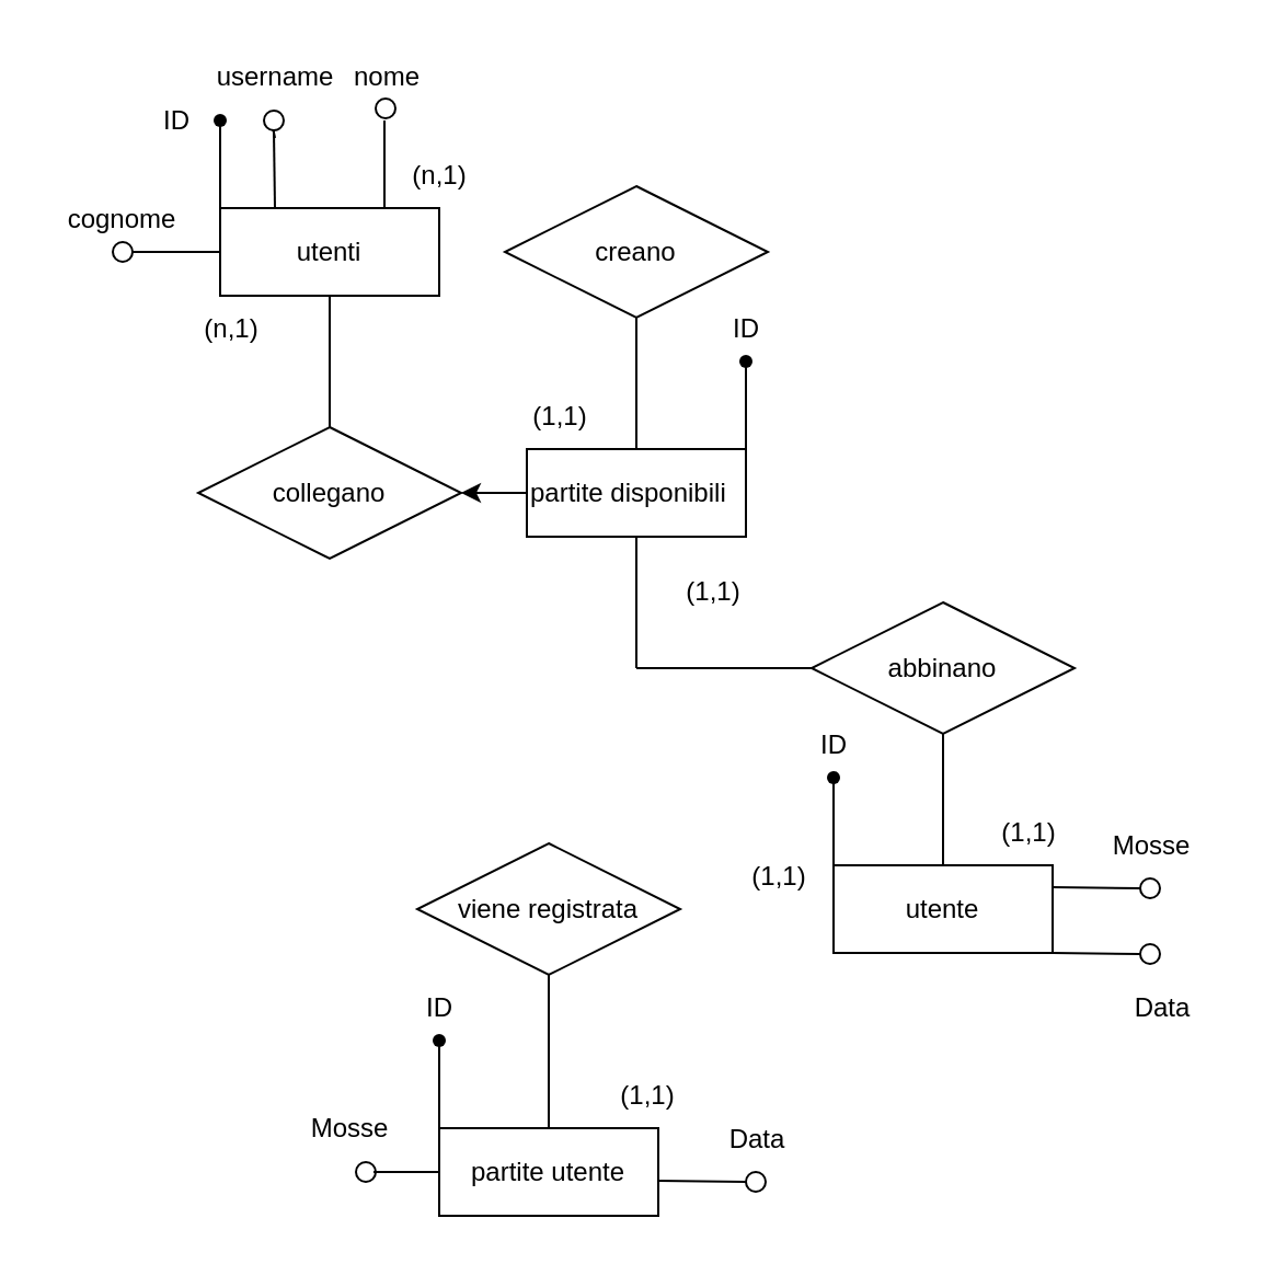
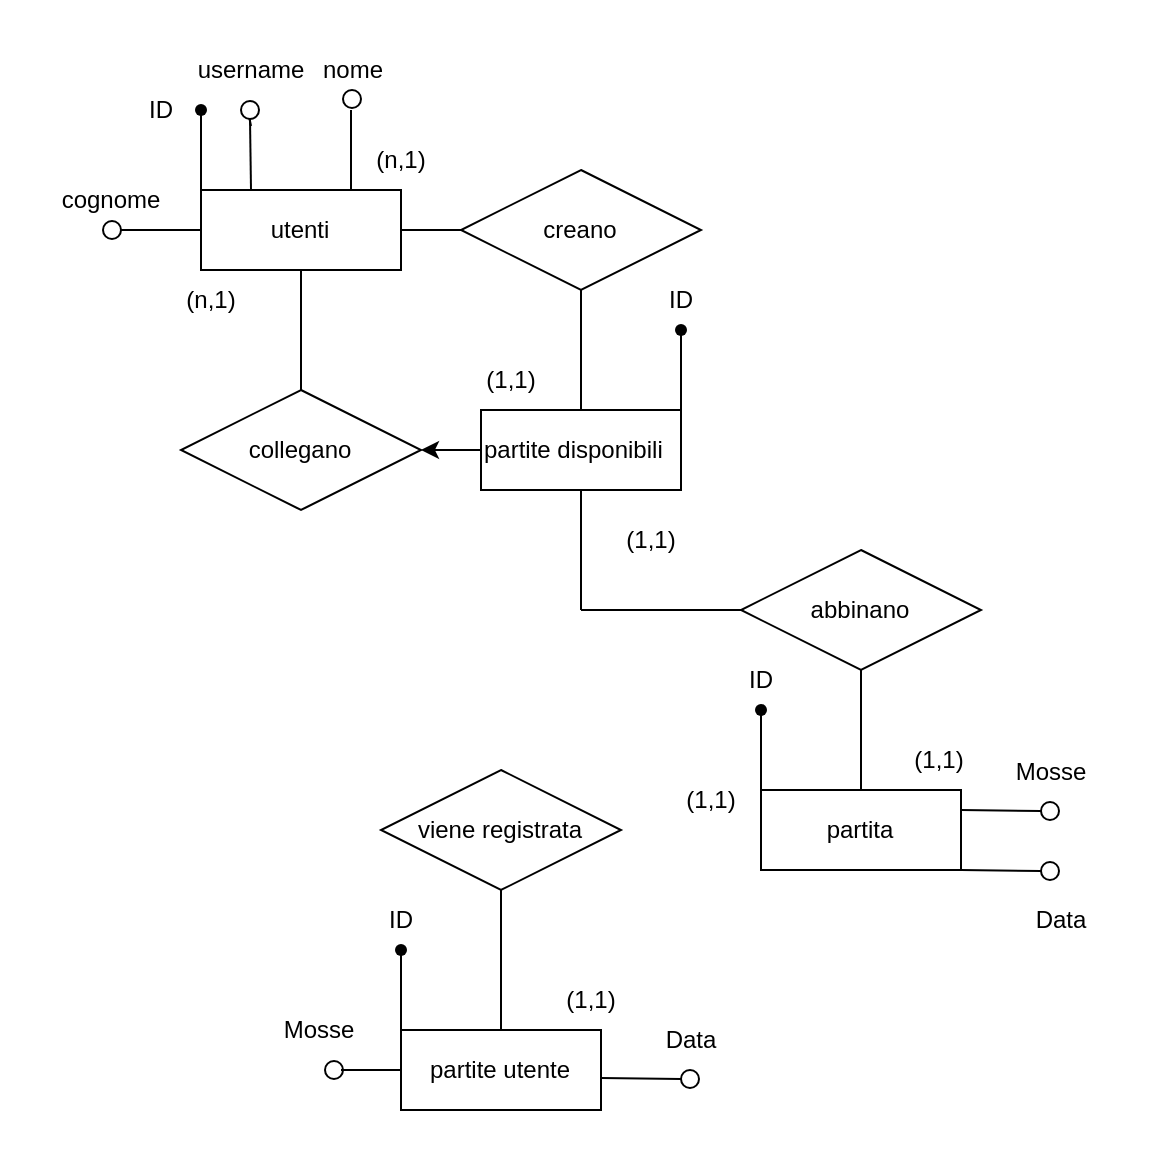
  <mxCell id="0" />
  <mxCell id="1" parent="0" />
  <mxCell id="2" value="creano" style="shape=rhombus;perimeter=rhombusPerimeter;whiteSpace=wrap;html=1;align=center;" vertex="1" parent="1"><mxGeometry x="230" y="84.5" width="120" height="60" as="geometry" /></mxCell>
  <mxCell id="3" value="" style="endArrow=none;html=1;rounded=0;" edge="1" parent="1"><mxGeometry relative="1" as="geometry"><mxPoint x="430" y="334.5" as="sourcePoint" /><mxPoint x="430" y="404.5" as="targetPoint" /></mxGeometry></mxCell>
- <mxCell id="4" value="utente" style="whiteSpace=wrap;html=1;align=center;" vertex="1" parent="1"><mxGeometry x="380" y="394.5" width="100" height="40" as="geometry" /></mxCell>
+ <mxCell id="4" value="partita" style="whiteSpace=wrap;html=1;align=center;" vertex="1" parent="1"><mxGeometry x="380" y="394.5" width="100" height="40" as="geometry" /></mxCell>
  <mxCell id="5" value="partite utente" style="whiteSpace=wrap;html=1;align=center;" vertex="1" parent="1"><mxGeometry x="200" y="514.5" width="100" height="40" as="geometry" /></mxCell>
  <mxCell id="6" value="partite disponibili&amp;nbsp;&amp;nbsp;" style="whiteSpace=wrap;html=1;align=center;" vertex="1" parent="1"><mxGeometry x="240" y="204.5" width="100" height="40" as="geometry" /></mxCell>
  <mxCell id="7" value="utenti" style="whiteSpace=wrap;html=1;align=center;" vertex="1" parent="1"><mxGeometry x="100" y="94.5" width="100" height="40" as="geometry" /></mxCell>
+ <mxCell id="8" value="" style="endArrow=none;html=1;rounded=0;entryX=1;entryY=0.5;entryDx=0;entryDy=0;exitX=0;exitY=0.5;exitDx=0;exitDy=0;" edge="1" parent="1" source="2" target="7"><mxGeometry relative="1" as="geometry"><mxPoint x="270" y="14.5" as="sourcePoint" /><mxPoint x="230" y="14.5" as="targetPoint" /><Array as="points"><mxPoint x="230" y="114.5" /></Array></mxGeometry></mxCell>
  <mxCell id="9" value="viene registrata" style="shape=rhombus;perimeter=rhombusPerimeter;whiteSpace=wrap;html=1;align=center;" vertex="1" parent="1"><mxGeometry x="190" y="384.5" width="120" height="60" as="geometry" /></mxCell>
  <mxCell id="10" value="abbinano" style="shape=rhombus;perimeter=rhombusPerimeter;whiteSpace=wrap;html=1;align=center;" vertex="1" parent="1"><mxGeometry x="370" y="274.5" width="120" height="60" as="geometry" /></mxCell>
  <mxCell id="11" value="" style="endArrow=none;html=1;rounded=0;fontFamily=Helvetica;fontSize=12;fontColor=default;entryX=0.5;entryY=1;entryDx=0;entryDy=0;" edge="1" parent="1"><mxGeometry width="50" height="50" relative="1" as="geometry"><mxPoint x="110" y="464.5" as="sourcePoint" /><mxPoint x="110" y="464.5" as="targetPoint" /></mxGeometry></mxCell>
  <mxCell id="12" value="" style="endArrow=none;html=1;rounded=0;exitX=0.5;exitY=1;exitDx=0;exitDy=0;entryX=0.5;entryY=0;entryDx=0;entryDy=0;" edge="1" parent="1" source="2" target="6"><mxGeometry width="50" height="50" relative="1" as="geometry"><mxPoint x="420" y="344.5" as="sourcePoint" /><mxPoint x="470" y="294.5" as="targetPoint" /></mxGeometry></mxCell>
  <mxCell id="13" value="" style="endArrow=none;html=1;rounded=0;exitX=0.5;exitY=0;exitDx=0;exitDy=0;entryX=0.5;entryY=1;entryDx=0;entryDy=0;" edge="1" parent="1"><mxGeometry width="50" height="50" relative="1" as="geometry"><mxPoint x="250" y="514.5" as="sourcePoint" /><mxPoint x="250" y="444.5" as="targetPoint" /><Array as="points"><mxPoint x="250" y="464.5" /></Array></mxGeometry></mxCell>
  <mxCell id="14" value="" style="endArrow=classic;html=1;rounded=0;exitX=0;exitY=0.5;exitDx=0;exitDy=0;entryX=1;entryY=0.5;entryDx=0;entryDy=0;" edge="1" parent="1" source="6" target="15"><mxGeometry relative="1" as="geometry"><mxPoint x="149.5" y="284.5" as="sourcePoint" /><mxPoint x="150" y="254.5" as="targetPoint" /></mxGeometry></mxCell>
  <mxCell id="15" value="collegano" style="shape=rhombus;perimeter=rhombusPerimeter;whiteSpace=wrap;html=1;align=center;" vertex="1" parent="1"><mxGeometry x="90" y="194.5" width="120" height="60" as="geometry" /></mxCell>
  <mxCell id="16" value="" style="endArrow=none;html=1;rounded=0;" edge="1" parent="1"><mxGeometry relative="1" as="geometry"><mxPoint x="150" y="194.5" as="sourcePoint" /><mxPoint x="150" y="134.5" as="targetPoint" /></mxGeometry></mxCell>
  <mxCell id="17" value="" style="endArrow=none;html=1;rounded=0;" edge="1" parent="1"><mxGeometry width="50" height="50" relative="1" as="geometry"><mxPoint x="290" y="304.5" as="sourcePoint" /><mxPoint x="370" y="304.5" as="targetPoint" /><Array as="points"><mxPoint x="310" y="304.5" /></Array></mxGeometry></mxCell>
  <mxCell id="18" value="(n,1)" style="text;html=1;align=center;verticalAlign=middle;resizable=0;points=[];autosize=1;strokeColor=none;fillColor=none;" vertex="1" parent="1"><mxGeometry x="175" y="64.5" width="50" height="30" as="geometry" /></mxCell>
  <mxCell id="19" value="(1,1)" style="text;html=1;align=center;verticalAlign=middle;resizable=0;points=[];autosize=1;strokeColor=none;fillColor=none;" vertex="1" parent="1"><mxGeometry x="230" y="174.5" width="50" height="30" as="geometry" /></mxCell>
  <mxCell id="20" value="(n,1)" style="text;html=1;align=center;verticalAlign=middle;resizable=0;points=[];autosize=1;strokeColor=none;fillColor=none;" vertex="1" parent="1"><mxGeometry x="80" y="134.5" width="50" height="30" as="geometry" /></mxCell>
  <mxCell id="21" value="" style="endArrow=none;html=1;rounded=0;exitX=0.5;exitY=1;exitDx=0;exitDy=0;" edge="1" parent="1" source="6"><mxGeometry width="50" height="50" relative="1" as="geometry"><mxPoint x="580" y="294.5" as="sourcePoint" /><mxPoint x="290" y="304.5" as="targetPoint" /></mxGeometry></mxCell>
  <mxCell id="22" value="(1,1)" style="text;html=1;align=center;verticalAlign=middle;resizable=0;points=[];autosize=1;strokeColor=none;fillColor=none;" vertex="1" parent="1"><mxGeometry x="270" y="484.5" width="50" height="30" as="geometry" /></mxCell>
  <mxCell id="23" value="(1,1)" style="text;html=1;align=center;verticalAlign=middle;resizable=0;points=[];autosize=1;strokeColor=none;fillColor=none;" vertex="1" parent="1"><mxGeometry x="330" y="384.5" width="50" height="30" as="geometry" /></mxCell>
  <mxCell id="24" value="(1,1)" style="text;html=1;align=center;verticalAlign=middle;resizable=0;points=[];autosize=1;strokeColor=none;fillColor=none;" vertex="1" parent="1"><mxGeometry x="300" y="254.5" width="50" height="30" as="geometry" /></mxCell>
  <mxCell id="25" value="(1,1)" style="text;html=1;align=center;verticalAlign=middle;resizable=0;points=[];autosize=1;strokeColor=none;fillColor=none;" vertex="1" parent="1"><mxGeometry x="444" y="364.5" width="50" height="30" as="geometry" /></mxCell>
  <mxCell id="26" value="" style="endArrow=none;html=1;rounded=0;exitX=0;exitY=0;exitDx=0;exitDy=0;" edge="1" parent="1" source="7"><mxGeometry width="50" height="50" relative="1" as="geometry"><mxPoint x="170" y="44.5" as="sourcePoint" /><mxPoint x="100" y="54.5" as="targetPoint" /><Array as="points"><mxPoint x="100" y="54.5" /></Array></mxGeometry></mxCell>
  <mxCell id="27" value="" style="shape=waypoint;sketch=0;fillStyle=solid;size=6;pointerEvents=1;points=[];fillColor=none;resizable=0;rotatable=0;perimeter=centerPerimeter;snapToPoint=1;" vertex="1" parent="1"><mxGeometry x="90" y="44.5" width="20" height="20" as="geometry" /></mxCell>
  <mxCell id="28" value="ID" style="text;html=1;align=center;verticalAlign=middle;resizable=0;points=[];autosize=1;strokeColor=none;fillColor=none;" vertex="1" parent="1"><mxGeometry x="60" y="39.5" width="40" height="30" as="geometry" /></mxCell>
  <mxCell id="29" value="" style="endArrow=none;html=1;rounded=0;exitX=0;exitY=0;exitDx=0;exitDy=0;" edge="1" parent="1"><mxGeometry width="50" height="50" relative="1" as="geometry"><mxPoint x="340" y="204.5" as="sourcePoint" /><mxPoint x="340" y="164.5" as="targetPoint" /><Array as="points"><mxPoint x="340" y="164.5" /></Array></mxGeometry></mxCell>
  <mxCell id="30" value="" style="shape=waypoint;sketch=0;fillStyle=solid;size=6;pointerEvents=1;points=[];fillColor=none;resizable=0;rotatable=0;perimeter=centerPerimeter;snapToPoint=1;" vertex="1" parent="1"><mxGeometry x="330" y="154.5" width="20" height="20" as="geometry" /></mxCell>
  <mxCell id="31" value="ID" style="text;html=1;align=center;verticalAlign=middle;resizable=0;points=[];autosize=1;strokeColor=none;fillColor=none;" vertex="1" parent="1"><mxGeometry x="320" y="134.5" width="40" height="30" as="geometry" /></mxCell>
  <mxCell id="32" value="" style="endArrow=none;html=1;rounded=0;exitX=0;exitY=0;exitDx=0;exitDy=0;" edge="1" parent="1"><mxGeometry width="50" height="50" relative="1" as="geometry"><mxPoint x="380" y="394.5" as="sourcePoint" /><mxPoint x="380" y="354.5" as="targetPoint" /><Array as="points"><mxPoint x="380" y="354.5" /></Array></mxGeometry></mxCell>
  <mxCell id="33" value="" style="shape=waypoint;sketch=0;fillStyle=solid;size=6;pointerEvents=1;points=[];fillColor=none;resizable=0;rotatable=0;perimeter=centerPerimeter;snapToPoint=1;" vertex="1" parent="1"><mxGeometry x="370" y="344.5" width="20" height="20" as="geometry" /></mxCell>
  <mxCell id="34" value="ID" style="text;html=1;align=center;verticalAlign=middle;resizable=0;points=[];autosize=1;strokeColor=none;fillColor=none;" vertex="1" parent="1"><mxGeometry x="360" y="324.5" width="40" height="30" as="geometry" /></mxCell>
  <mxCell id="35" value="" style="endArrow=none;html=1;rounded=0;exitX=0;exitY=0;exitDx=0;exitDy=0;" edge="1" parent="1"><mxGeometry width="50" height="50" relative="1" as="geometry"><mxPoint x="200" y="514.5" as="sourcePoint" /><mxPoint x="200" y="474.5" as="targetPoint" /><Array as="points"><mxPoint x="200" y="474.5" /></Array></mxGeometry></mxCell>
  <mxCell id="36" value="" style="shape=waypoint;sketch=0;fillStyle=solid;size=6;pointerEvents=1;points=[];fillColor=none;resizable=0;rotatable=0;perimeter=centerPerimeter;snapToPoint=1;" vertex="1" parent="1"><mxGeometry x="190" y="464.5" width="20" height="20" as="geometry" /></mxCell>
  <mxCell id="37" value="ID" style="text;html=1;align=center;verticalAlign=middle;resizable=0;points=[];autosize=1;strokeColor=none;fillColor=none;" vertex="1" parent="1"><mxGeometry x="180" y="444.5" width="40" height="30" as="geometry" /></mxCell>
  <mxCell id="38" value="" style="endArrow=none;html=1;rounded=0;entryX=0.5;entryY=1;entryDx=0;entryDy=0;exitX=0.25;exitY=0;exitDx=0;exitDy=0;" edge="1" parent="1" source="41"><mxGeometry width="50" height="50" relative="1" as="geometry"><mxPoint x="-60" y="174.5" as="sourcePoint" /><mxPoint x="125" y="62.5" as="targetPoint" /></mxGeometry></mxCell>
  <mxCell id="39" value="" style="endArrow=none;html=1;rounded=0;entryX=0.75;entryY=0;entryDx=0;entryDy=0;" edge="1" parent="1" target="7"><mxGeometry width="50" height="50" relative="1" as="geometry"><mxPoint x="175" y="54.5" as="sourcePoint" /><mxPoint x="425" y="84.5" as="targetPoint" /></mxGeometry></mxCell>
  <mxCell id="40" value="" style="endArrow=none;html=1;rounded=0;entryX=0.5;entryY=1;entryDx=0;entryDy=0;exitX=0.25;exitY=0;exitDx=0;exitDy=0;" edge="1" parent="1" source="7" target="41"><mxGeometry width="50" height="50" relative="1" as="geometry"><mxPoint x="125" y="94.5" as="sourcePoint" /><mxPoint x="125" y="62.5" as="targetPoint" /></mxGeometry></mxCell>
  <mxCell id="41" value="" style="ellipse;whiteSpace=wrap;html=1;aspect=fixed;" vertex="1" parent="1"><mxGeometry x="120" y="50" width="9" height="9" as="geometry" /></mxCell>
  <mxCell id="42" value="username" style="text;html=1;align=center;verticalAlign=middle;resizable=0;points=[];autosize=1;strokeColor=none;fillColor=none;" vertex="1" parent="1"><mxGeometry x="84.5" y="20" width="80" height="30" as="geometry" /></mxCell>
  <mxCell id="43" value="" style="ellipse;whiteSpace=wrap;html=1;aspect=fixed;" vertex="1" parent="1"><mxGeometry x="171" y="44.5" width="9" height="9" as="geometry" /></mxCell>
  <mxCell id="44" value="nome" style="text;html=1;align=center;verticalAlign=middle;resizable=0;points=[];autosize=1;strokeColor=none;fillColor=none;" vertex="1" parent="1"><mxGeometry x="150.5" y="20" width="50" height="30" as="geometry" /></mxCell>
  <mxCell id="45" value="cognome" style="text;html=1;align=center;verticalAlign=middle;resizable=0;points=[];autosize=1;strokeColor=none;fillColor=none;" vertex="1" parent="1"><mxGeometry x="20" y="84.5" width="70" height="30" as="geometry" /></mxCell>
  <mxCell id="46" value="" style="endArrow=none;html=1;rounded=0;entryX=0;entryY=0.5;entryDx=0;entryDy=0;" edge="1" parent="1" source="48" target="7"><mxGeometry width="50" height="50" relative="1" as="geometry"><mxPoint x="30" y="114.5" as="sourcePoint" /><mxPoint x="30" y="144.5" as="targetPoint" /></mxGeometry></mxCell>
  <mxCell id="47" value="" style="endArrow=none;html=1;rounded=0;exitX=1;exitY=0.5;exitDx=0;exitDy=0;exitPerimeter=0;" edge="1" parent="1" source="48"><mxGeometry width="50" height="50" relative="1" as="geometry"><mxPoint x="30" y="114.5" as="sourcePoint" /><mxPoint x="51" y="114.5" as="targetPoint" /></mxGeometry></mxCell>
  <mxCell id="48" value="" style="ellipse;whiteSpace=wrap;html=1;aspect=fixed;" vertex="1" parent="1"><mxGeometry x="51" y="110" width="9" height="9" as="geometry" /></mxCell>
  <mxCell id="49" value="" style="ellipse;whiteSpace=wrap;html=1;aspect=fixed;" vertex="1" parent="1"><mxGeometry x="520" y="400.5" width="9" height="9" as="geometry" /></mxCell>
  <mxCell id="50" value="" style="endArrow=none;html=1;rounded=0;exitX=0;exitY=0.5;exitDx=0;exitDy=0;entryX=1;entryY=0.25;entryDx=0;entryDy=0;" edge="1" parent="1" source="49" target="4"><mxGeometry width="50" height="50" relative="1" as="geometry"><mxPoint x="420" y="344.5" as="sourcePoint" /><mxPoint x="470" y="294.5" as="targetPoint" /></mxGeometry></mxCell>
  <mxCell id="51" value="Mosse" style="text;html=1;align=center;verticalAlign=middle;resizable=0;points=[];autosize=1;strokeColor=none;fillColor=none;" vertex="1" parent="1"><mxGeometry x="494.5" y="370.5" width="60" height="30" as="geometry" /></mxCell>
  <mxCell id="52" value="" style="ellipse;whiteSpace=wrap;html=1;aspect=fixed;" vertex="1" parent="1"><mxGeometry x="340" y="534.5" width="9" height="9" as="geometry" /></mxCell>
  <mxCell id="53" value="" style="endArrow=none;html=1;rounded=0;exitX=0;exitY=0.5;exitDx=0;exitDy=0;entryX=1;entryY=0.25;entryDx=0;entryDy=0;" edge="1" parent="1" source="52"><mxGeometry width="50" height="50" relative="1" as="geometry"><mxPoint x="240" y="478.5" as="sourcePoint" /><mxPoint x="300" y="538.5" as="targetPoint" /></mxGeometry></mxCell>
  <mxCell id="54" value="Data" style="text;html=1;align=center;verticalAlign=middle;resizable=0;points=[];autosize=1;strokeColor=none;fillColor=none;" vertex="1" parent="1"><mxGeometry x="319.5" y="504.5" width="50" height="30" as="geometry" /></mxCell>
  <mxCell id="55" value="" style="ellipse;whiteSpace=wrap;html=1;aspect=fixed;" vertex="1" parent="1"><mxGeometry x="162" y="530" width="9" height="9" as="geometry" /></mxCell>
  <mxCell id="56" value="" style="endArrow=none;html=1;rounded=0;entryX=0;entryY=0.5;entryDx=0;entryDy=0;" edge="1" parent="1" target="5"><mxGeometry width="50" height="50" relative="1" as="geometry"><mxPoint x="170" y="534.5" as="sourcePoint" /><mxPoint x="310" y="548.5" as="targetPoint" /></mxGeometry></mxCell>
  <mxCell id="57" value="Mosse" style="text;html=1;align=center;verticalAlign=middle;resizable=0;points=[];autosize=1;strokeColor=none;fillColor=none;" vertex="1" parent="1"><mxGeometry x="129" y="500" width="60" height="30" as="geometry" /></mxCell>
  <mxCell id="58" value="" style="ellipse;whiteSpace=wrap;html=1;aspect=fixed;" vertex="1" parent="1"><mxGeometry x="520" y="430.5" width="9" height="9" as="geometry" /></mxCell>
  <mxCell id="59" value="" style="endArrow=none;html=1;rounded=0;exitX=0;exitY=0.5;exitDx=0;exitDy=0;entryX=1;entryY=0.25;entryDx=0;entryDy=0;" edge="1" parent="1" source="58"><mxGeometry width="50" height="50" relative="1" as="geometry"><mxPoint x="420" y="374.5" as="sourcePoint" /><mxPoint x="480" y="434.5" as="targetPoint" /></mxGeometry></mxCell>
  <mxCell id="60" value="Data" style="text;html=1;align=center;verticalAlign=middle;resizable=0;points=[];autosize=1;strokeColor=none;fillColor=none;" vertex="1" parent="1"><mxGeometry x="504.5" y="444.5" width="50" height="30" as="geometry" /></mxCell>
